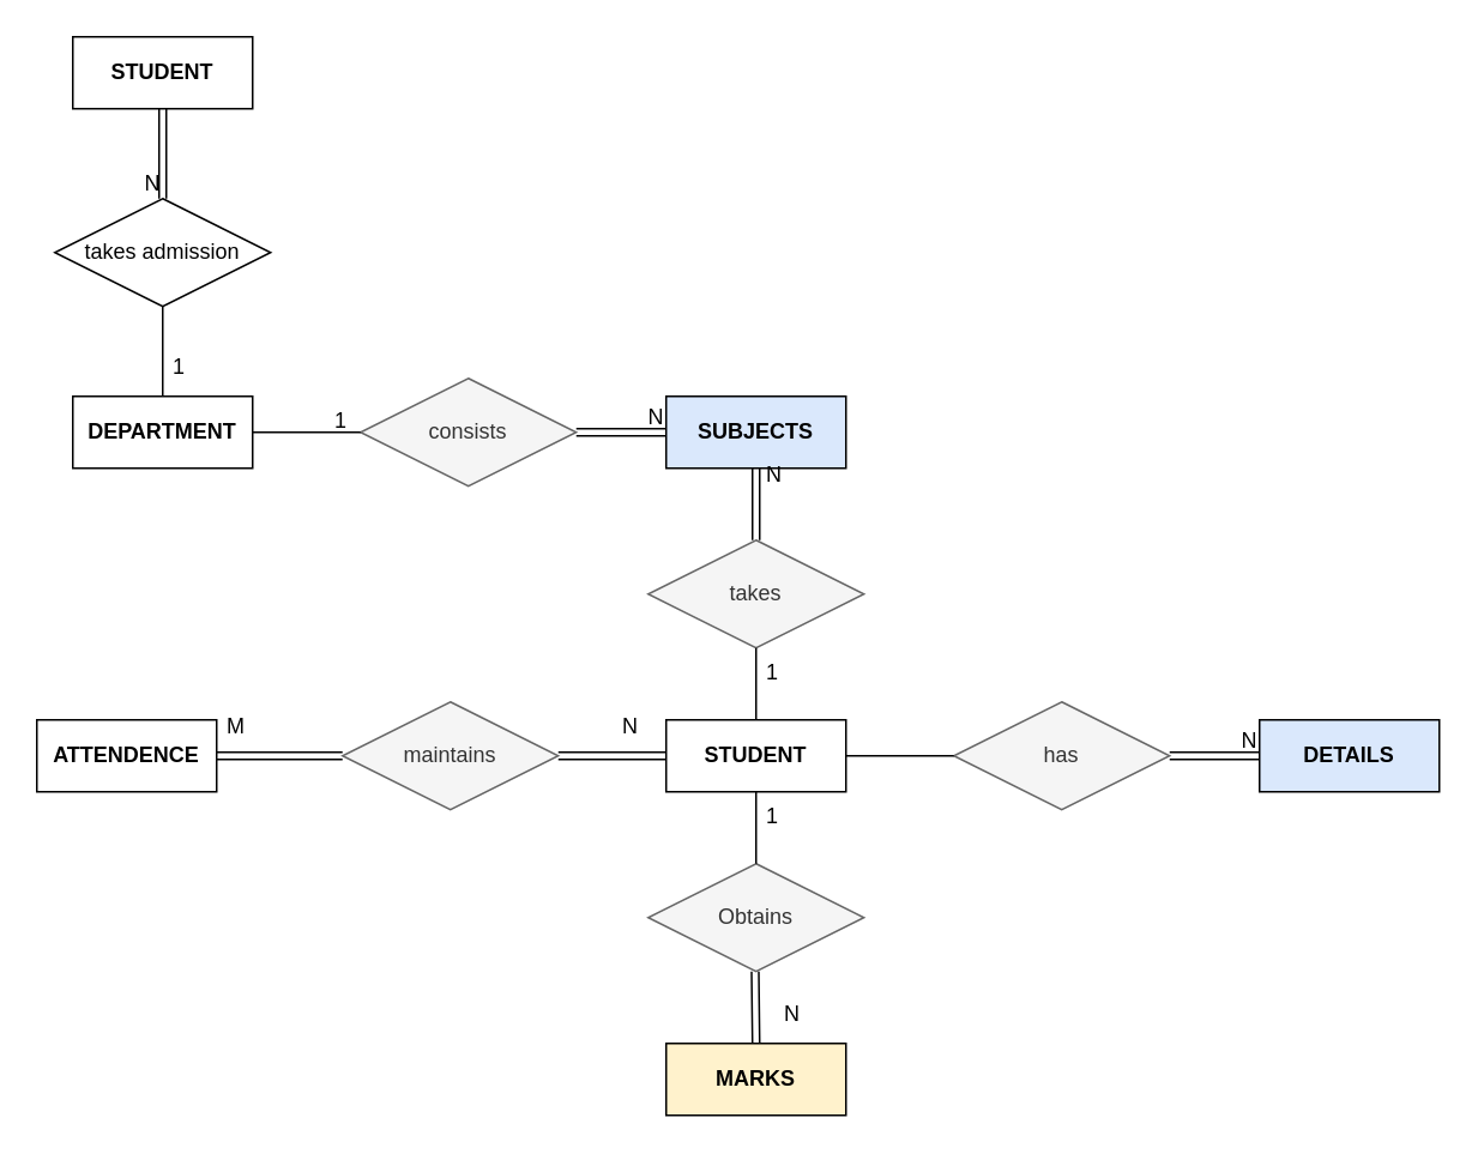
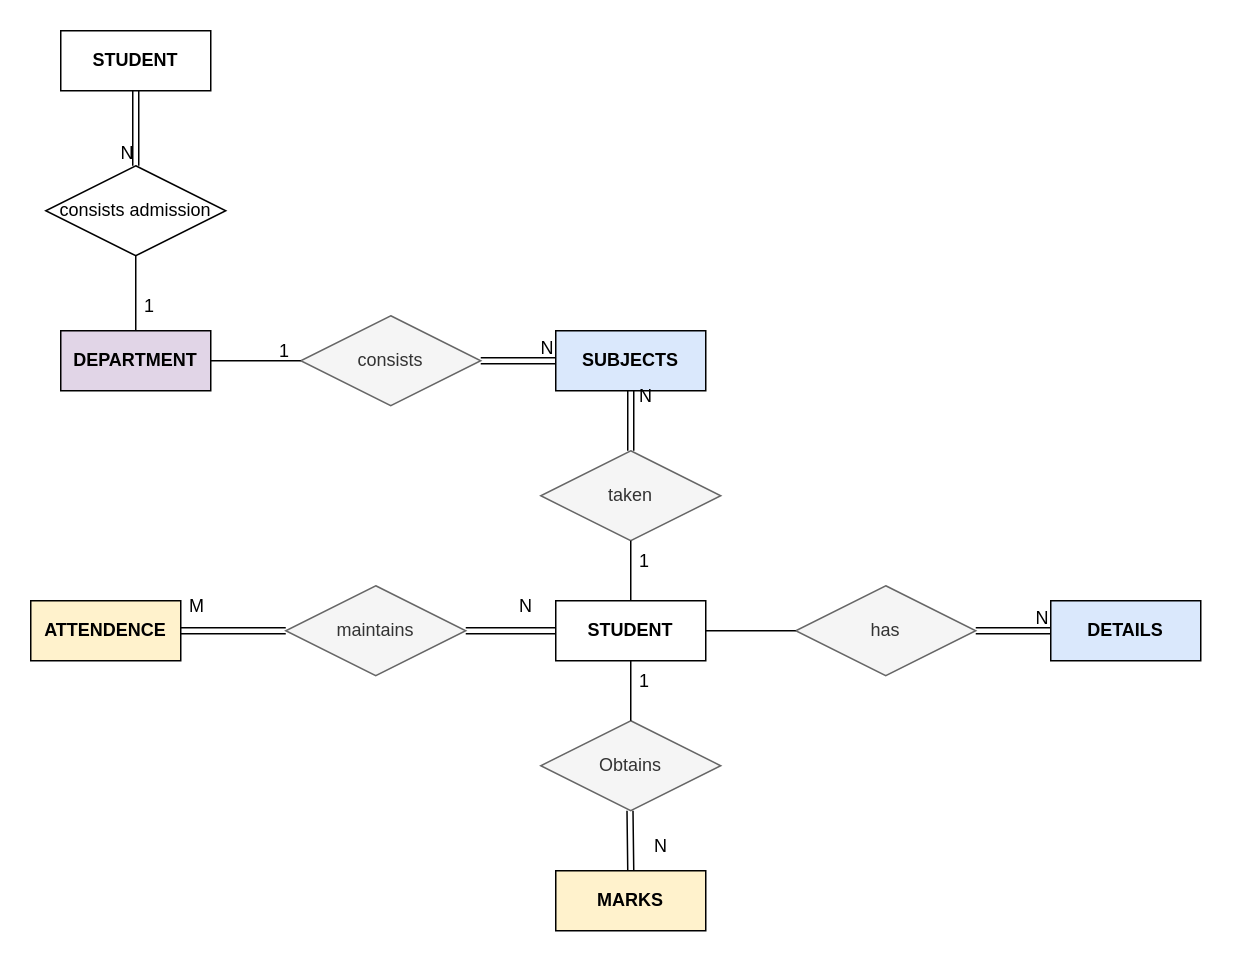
  <mxCell id="0" />
  <mxCell id="1" parent="0" />
- <mxCell id="2" value="&lt;b&gt;DEPARTMENT&lt;/b&gt;" style="whiteSpace=wrap;html=1;align=center;" vertex="1" parent="1"><mxGeometry x="40" y="220" width="100" height="40" as="geometry" /></mxCell>
+ <mxCell id="2" value="&lt;b&gt;DEPARTMENT&lt;/b&gt;" style="whiteSpace=wrap;html=1;align=center;fillColor=#e1d5e7;" vertex="1" parent="1"><mxGeometry x="40" y="220" width="100" height="40" as="geometry" /></mxCell>
  <mxCell id="3" value="&lt;b&gt;SUBJECTS&lt;/b&gt;" style="whiteSpace=wrap;html=1;align=center;fillColor=#dae8fc;" vertex="1" parent="1"><mxGeometry x="370" y="220" width="100" height="40" as="geometry" /></mxCell>
  <mxCell id="4" value="consists" style="shape=rhombus;perimeter=rhombusPerimeter;whiteSpace=wrap;html=1;align=center;fillColor=#f5f5f5;fontColor=#333333;strokeColor=#666666;" vertex="1" parent="1"><mxGeometry x="200" y="210" width="120" height="60" as="geometry" /></mxCell>
  <mxCell id="5" value="" style="endArrow=none;html=1;rounded=0;" edge="1" parent="1"><mxGeometry relative="1" as="geometry"><mxPoint x="140" y="240" as="sourcePoint" /><mxPoint x="200" y="240" as="targetPoint" /></mxGeometry></mxCell>
  <mxCell id="6" value="" style="shape=link;html=1;rounded=0;" edge="1" parent="1"><mxGeometry relative="1" as="geometry"><mxPoint x="320" y="240" as="sourcePoint" /><mxPoint x="370" y="240" as="targetPoint" /></mxGeometry></mxCell>
  <mxCell id="7" value="N" style="resizable=0;html=1;whiteSpace=wrap;align=right;verticalAlign=bottom;" connectable="0" vertex="1" parent="6"><mxGeometry x="1" relative="1" as="geometry" /></mxCell>
  <mxCell id="8" value="&lt;b&gt;STUDENT&lt;/b&gt;" style="whiteSpace=wrap;html=1;align=center;" vertex="1" parent="1"><mxGeometry x="370" y="400" width="100" height="40" as="geometry" /></mxCell>
  <mxCell id="9" value="&lt;b&gt;DETAILS&lt;/b&gt;" style="whiteSpace=wrap;html=1;align=center;fillColor=#dae8fc;" vertex="1" parent="1"><mxGeometry x="700" y="400" width="100" height="40" as="geometry" /></mxCell>
  <mxCell id="10" value="has" style="shape=rhombus;perimeter=rhombusPerimeter;whiteSpace=wrap;html=1;align=center;fillColor=#f5f5f5;fontColor=#333333;strokeColor=#666666;" vertex="1" parent="1"><mxGeometry x="530" y="390" width="120" height="60" as="geometry" /></mxCell>
  <mxCell id="11" value="" style="endArrow=none;html=1;rounded=0;" edge="1" parent="1"><mxGeometry relative="1" as="geometry"><mxPoint x="470" y="420" as="sourcePoint" /><mxPoint x="530" y="420" as="targetPoint" /></mxGeometry></mxCell>
  <mxCell id="12" value="" style="shape=link;html=1;rounded=0;" edge="1" parent="1"><mxGeometry relative="1" as="geometry"><mxPoint x="650" y="420" as="sourcePoint" /><mxPoint x="700" y="420" as="targetPoint" /></mxGeometry></mxCell>
  <mxCell id="13" value="N" style="resizable=0;html=1;whiteSpace=wrap;align=right;verticalAlign=bottom;" connectable="0" vertex="1" parent="12"><mxGeometry x="1" relative="1" as="geometry" /></mxCell>
  <mxCell id="14" value="Obtains" style="shape=rhombus;perimeter=rhombusPerimeter;whiteSpace=wrap;html=1;align=center;fillColor=#f5f5f5;fontColor=#333333;strokeColor=#666666;" vertex="1" parent="1"><mxGeometry x="360" y="480" width="120" height="60" as="geometry" /></mxCell>
  <mxCell id="15" value="" style="endArrow=none;html=1;rounded=0;entryX=0.5;entryY=0;entryDx=0;entryDy=0;" edge="1" parent="1" target="14"><mxGeometry relative="1" as="geometry"><mxPoint x="420" y="440" as="sourcePoint" /><mxPoint x="411" y="500" as="targetPoint" /></mxGeometry></mxCell>
- <mxCell id="16" value="takes" style="shape=rhombus;perimeter=rhombusPerimeter;whiteSpace=wrap;html=1;align=center;fillColor=#f5f5f5;fontColor=#333333;strokeColor=#666666;" vertex="1" parent="1"><mxGeometry x="360" y="300" width="120" height="60" as="geometry" /></mxCell>
+ <mxCell id="16" value="taken" style="shape=rhombus;perimeter=rhombusPerimeter;whiteSpace=wrap;html=1;align=center;fillColor=#f5f5f5;fontColor=#333333;strokeColor=#666666;" vertex="1" parent="1"><mxGeometry x="360" y="300" width="120" height="60" as="geometry" /></mxCell>
  <mxCell id="17" value="" style="shape=link;html=1;rounded=0;entryX=0.5;entryY=1;entryDx=0;entryDy=0;" edge="1" parent="1" target="3"><mxGeometry relative="1" as="geometry"><mxPoint x="420" y="300" as="sourcePoint" /><mxPoint x="580" y="300" as="targetPoint" /></mxGeometry></mxCell>
  <mxCell id="18" value="" style="resizable=0;html=1;whiteSpace=wrap;align=right;verticalAlign=bottom;" connectable="0" vertex="1" parent="17"><mxGeometry x="1" relative="1" as="geometry" /></mxCell>
  <mxCell id="19" value="" style="endArrow=none;html=1;rounded=0;entryX=0.5;entryY=0;entryDx=0;entryDy=0;" edge="1" parent="1" target="8"><mxGeometry relative="1" as="geometry"><mxPoint x="420" y="360" as="sourcePoint" /><mxPoint x="580" y="360" as="targetPoint" /></mxGeometry></mxCell>
  <mxCell id="20" value="&lt;b&gt;MARKS&lt;/b&gt;" style="whiteSpace=wrap;html=1;align=center;fillColor=#fff2cc;" vertex="1" parent="1"><mxGeometry x="370" y="580" width="100" height="40" as="geometry" /></mxCell>
  <mxCell id="21" value="" style="shape=link;html=1;rounded=0;entryX=0.5;entryY=1;entryDx=0;entryDy=0;" edge="1" parent="1"><mxGeometry relative="1" as="geometry"><mxPoint x="420" y="580" as="sourcePoint" /><mxPoint x="419.5" y="540" as="targetPoint" /></mxGeometry></mxCell>
  <mxCell id="22" value="" style="resizable=0;html=1;whiteSpace=wrap;align=right;verticalAlign=bottom;" connectable="0" vertex="1" parent="21"><mxGeometry x="1" relative="1" as="geometry" /></mxCell>
  <mxCell id="23" value="maintains" style="shape=rhombus;perimeter=rhombusPerimeter;whiteSpace=wrap;html=1;align=center;fillColor=#f5f5f5;fontColor=#333333;strokeColor=#666666;" vertex="1" parent="1"><mxGeometry x="190" y="390" width="120" height="60" as="geometry" /></mxCell>
- <mxCell id="24" value="&lt;b&gt;ATTENDENCE&lt;/b&gt;" style="whiteSpace=wrap;html=1;align=center;" vertex="1" parent="1"><mxGeometry x="20" y="400" width="100" height="40" as="geometry" /></mxCell>
+ <mxCell id="24" value="&lt;b&gt;ATTENDENCE&lt;/b&gt;" style="whiteSpace=wrap;html=1;align=center;fillColor=#fff2cc;" vertex="1" parent="1"><mxGeometry x="20" y="400" width="100" height="40" as="geometry" /></mxCell>
  <mxCell id="25" value="" style="shape=link;html=1;rounded=0;" edge="1" parent="1"><mxGeometry relative="1" as="geometry"><mxPoint x="310" y="420" as="sourcePoint" /><mxPoint x="370" y="420" as="targetPoint" /></mxGeometry></mxCell>
  <mxCell id="26" value="" style="resizable=0;html=1;whiteSpace=wrap;align=right;verticalAlign=bottom;" connectable="0" vertex="1" parent="25"><mxGeometry x="1" relative="1" as="geometry" /></mxCell>
  <mxCell id="27" value="" style="shape=link;html=1;rounded=0;" edge="1" parent="1"><mxGeometry relative="1" as="geometry"><mxPoint x="120" y="420" as="sourcePoint" /><mxPoint x="190" y="420" as="targetPoint" /></mxGeometry></mxCell>
  <mxCell id="28" value="" style="resizable=0;html=1;whiteSpace=wrap;align=right;verticalAlign=bottom;" connectable="0" vertex="1" parent="27"><mxGeometry x="1" relative="1" as="geometry" /></mxCell>
  <mxCell id="29" value="M" style="text;strokeColor=none;fillColor=none;spacingLeft=4;spacingRight=4;overflow=hidden;rotatable=0;points=[[0,0.5],[1,0.5]];portConstraint=eastwest;fontSize=12;whiteSpace=wrap;html=1;" vertex="1" parent="1"><mxGeometry x="120" y="390" width="40" height="30" as="geometry" /></mxCell>
  <mxCell id="30" value="N" style="text;strokeColor=none;fillColor=none;spacingLeft=4;spacingRight=4;overflow=hidden;rotatable=0;points=[[0,0.5],[1,0.5]];portConstraint=eastwest;fontSize=12;whiteSpace=wrap;html=1;" vertex="1" parent="1"><mxGeometry x="340" y="390" width="40" height="30" as="geometry" /></mxCell>
  <mxCell id="31" value="N" style="text;strokeColor=none;fillColor=none;spacingLeft=4;spacingRight=4;overflow=hidden;rotatable=0;points=[[0,0.5],[1,0.5]];portConstraint=eastwest;fontSize=12;whiteSpace=wrap;html=1;" vertex="1" parent="1"><mxGeometry x="430" y="550" width="40" height="30" as="geometry" /></mxCell>
  <mxCell id="32" value="1" style="text;strokeColor=none;fillColor=none;spacingLeft=4;spacingRight=4;overflow=hidden;rotatable=0;points=[[0,0.5],[1,0.5]];portConstraint=eastwest;fontSize=12;whiteSpace=wrap;html=1;" vertex="1" parent="1"><mxGeometry x="420" y="440" width="40" height="30" as="geometry" /></mxCell>
  <mxCell id="33" value="1" style="text;strokeColor=none;fillColor=none;spacingLeft=4;spacingRight=4;overflow=hidden;rotatable=0;points=[[0,0.5],[1,0.5]];portConstraint=eastwest;fontSize=12;whiteSpace=wrap;html=1;" vertex="1" parent="1"><mxGeometry x="420" y="360" width="40" height="30" as="geometry" /></mxCell>
  <mxCell id="34" value="N" style="text;strokeColor=none;fillColor=none;spacingLeft=4;spacingRight=4;overflow=hidden;rotatable=0;points=[[0,0.5],[1,0.5]];portConstraint=eastwest;fontSize=12;whiteSpace=wrap;html=1;" vertex="1" parent="1"><mxGeometry x="420" y="250" width="40" height="30" as="geometry" /></mxCell>
  <mxCell id="35" value="1" style="text;strokeColor=none;fillColor=none;spacingLeft=4;spacingRight=4;overflow=hidden;rotatable=0;points=[[0,0.5],[1,0.5]];portConstraint=eastwest;fontSize=12;whiteSpace=wrap;html=1;" vertex="1" parent="1"><mxGeometry x="180" y="220" width="40" height="30" as="geometry" /></mxCell>
  <mxCell id="36" value="&lt;b&gt;STUDENT&lt;/b&gt;" style="whiteSpace=wrap;html=1;align=center;" vertex="1" parent="1"><mxGeometry x="40" y="20" width="100" height="40" as="geometry" /></mxCell>
- <mxCell id="37" value="takes admission" style="shape=rhombus;perimeter=rhombusPerimeter;whiteSpace=wrap;html=1;align=center;" vertex="1" parent="1"><mxGeometry x="30" y="110" width="120" height="60" as="geometry" /></mxCell>
+ <mxCell id="37" value="consists admission" style="shape=rhombus;perimeter=rhombusPerimeter;whiteSpace=wrap;html=1;align=center;" vertex="1" parent="1"><mxGeometry x="30" y="110" width="120" height="60" as="geometry" /></mxCell>
  <mxCell id="38" value="" style="shape=link;html=1;rounded=0;entryX=0.5;entryY=0;entryDx=0;entryDy=0;" edge="1" parent="1" target="37"><mxGeometry relative="1" as="geometry"><mxPoint x="90" y="60" as="sourcePoint" /><mxPoint x="240" y="70" as="targetPoint" /></mxGeometry></mxCell>
  <mxCell id="39" value="" style="resizable=0;html=1;whiteSpace=wrap;align=left;verticalAlign=bottom;" connectable="0" vertex="1" parent="38"><mxGeometry x="-1" relative="1" as="geometry" /></mxCell>
  <mxCell id="40" value="N" style="resizable=0;html=1;whiteSpace=wrap;align=right;verticalAlign=bottom;" connectable="0" vertex="1" parent="38"><mxGeometry x="1" relative="1" as="geometry" /></mxCell>
  <mxCell id="41" value="" style="endArrow=none;html=1;rounded=0;entryX=0.5;entryY=0;entryDx=0;entryDy=0;" edge="1" parent="1" target="2"><mxGeometry relative="1" as="geometry"><mxPoint x="90" y="170" as="sourcePoint" /><mxPoint x="250" y="170" as="targetPoint" /></mxGeometry></mxCell>
  <mxCell id="42" value="1" style="text;strokeColor=none;fillColor=none;spacingLeft=4;spacingRight=4;overflow=hidden;rotatable=0;points=[[0,0.5],[1,0.5]];portConstraint=eastwest;fontSize=12;whiteSpace=wrap;html=1;" vertex="1" parent="1"><mxGeometry x="90" y="190" width="40" height="30" as="geometry" /></mxCell>
